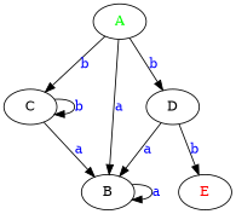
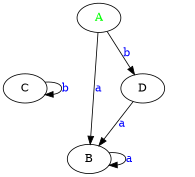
  digraph {
    C
    B
    D
-   n4 [label=<<font color="red">E</font>>]
    n5 [label=<<font color="green">A</font>>]
    C -> C [label=<<font color="blue">b</font>>]
-   C -> B [label=<<font color="blue">a</font>>]
    B -> B [label=<<font color="blue">a</font>>]
    D -> B [label=<<font color="blue">a</font>>]
-   D -> n4 [label=<<font color="blue">b</font>>]
-   n5 -> C [label=<<font color="blue">b</font>>]
    n5 -> B [label=<<font color="blue">a</font>>]
    n5 -> D [label=<<font color="blue">b</font>>]
  }
